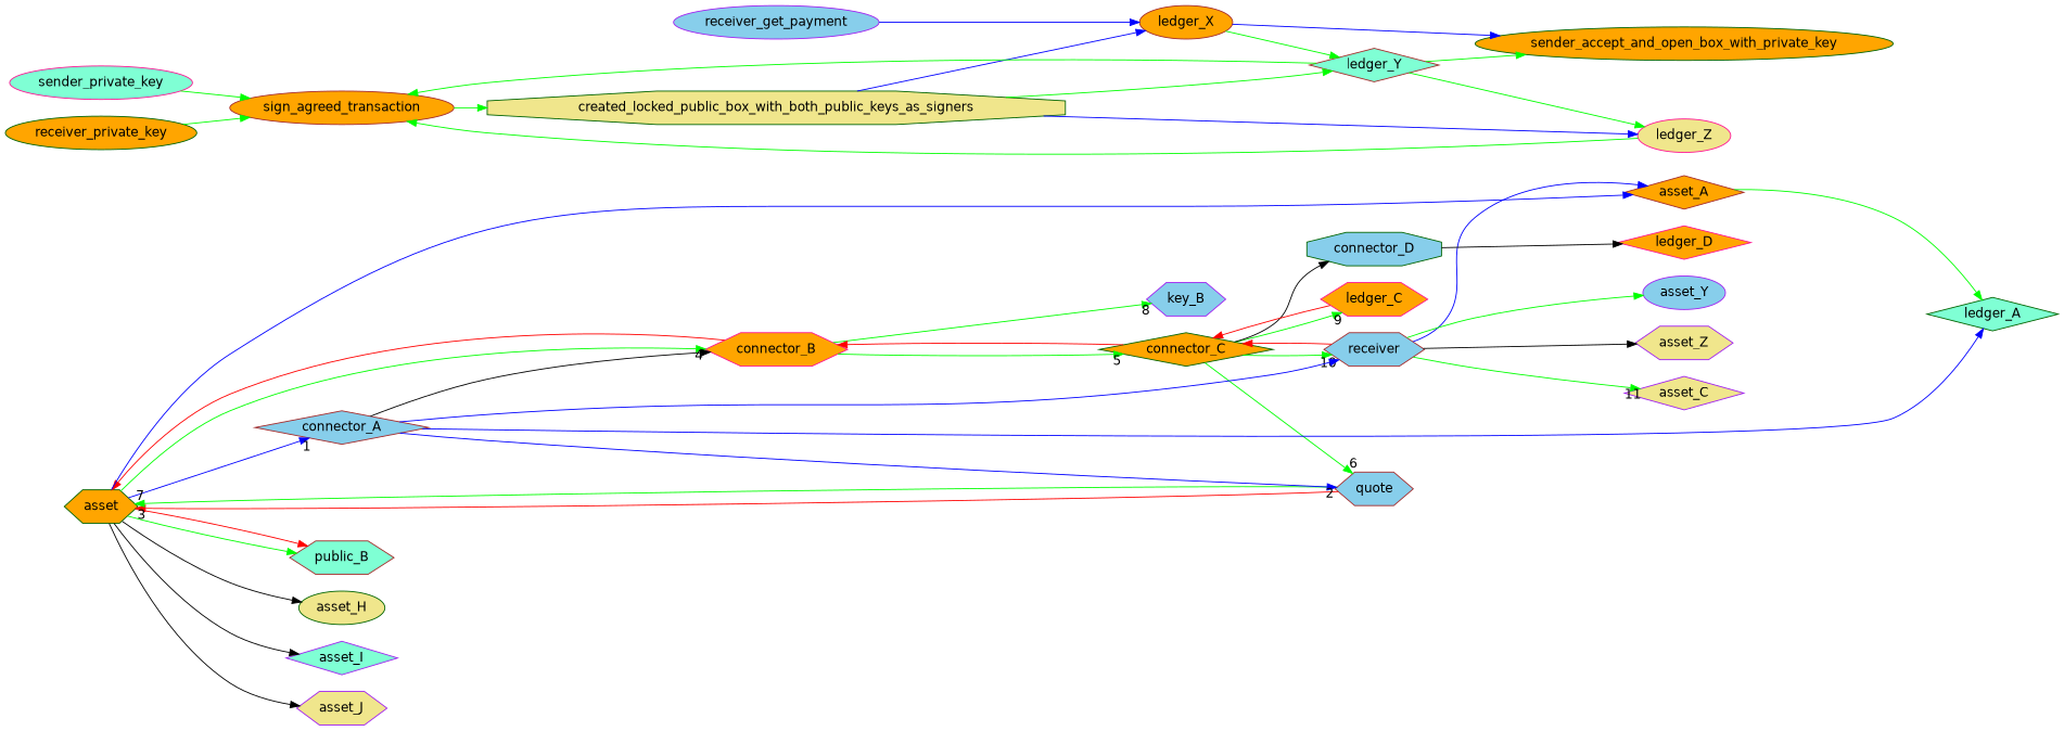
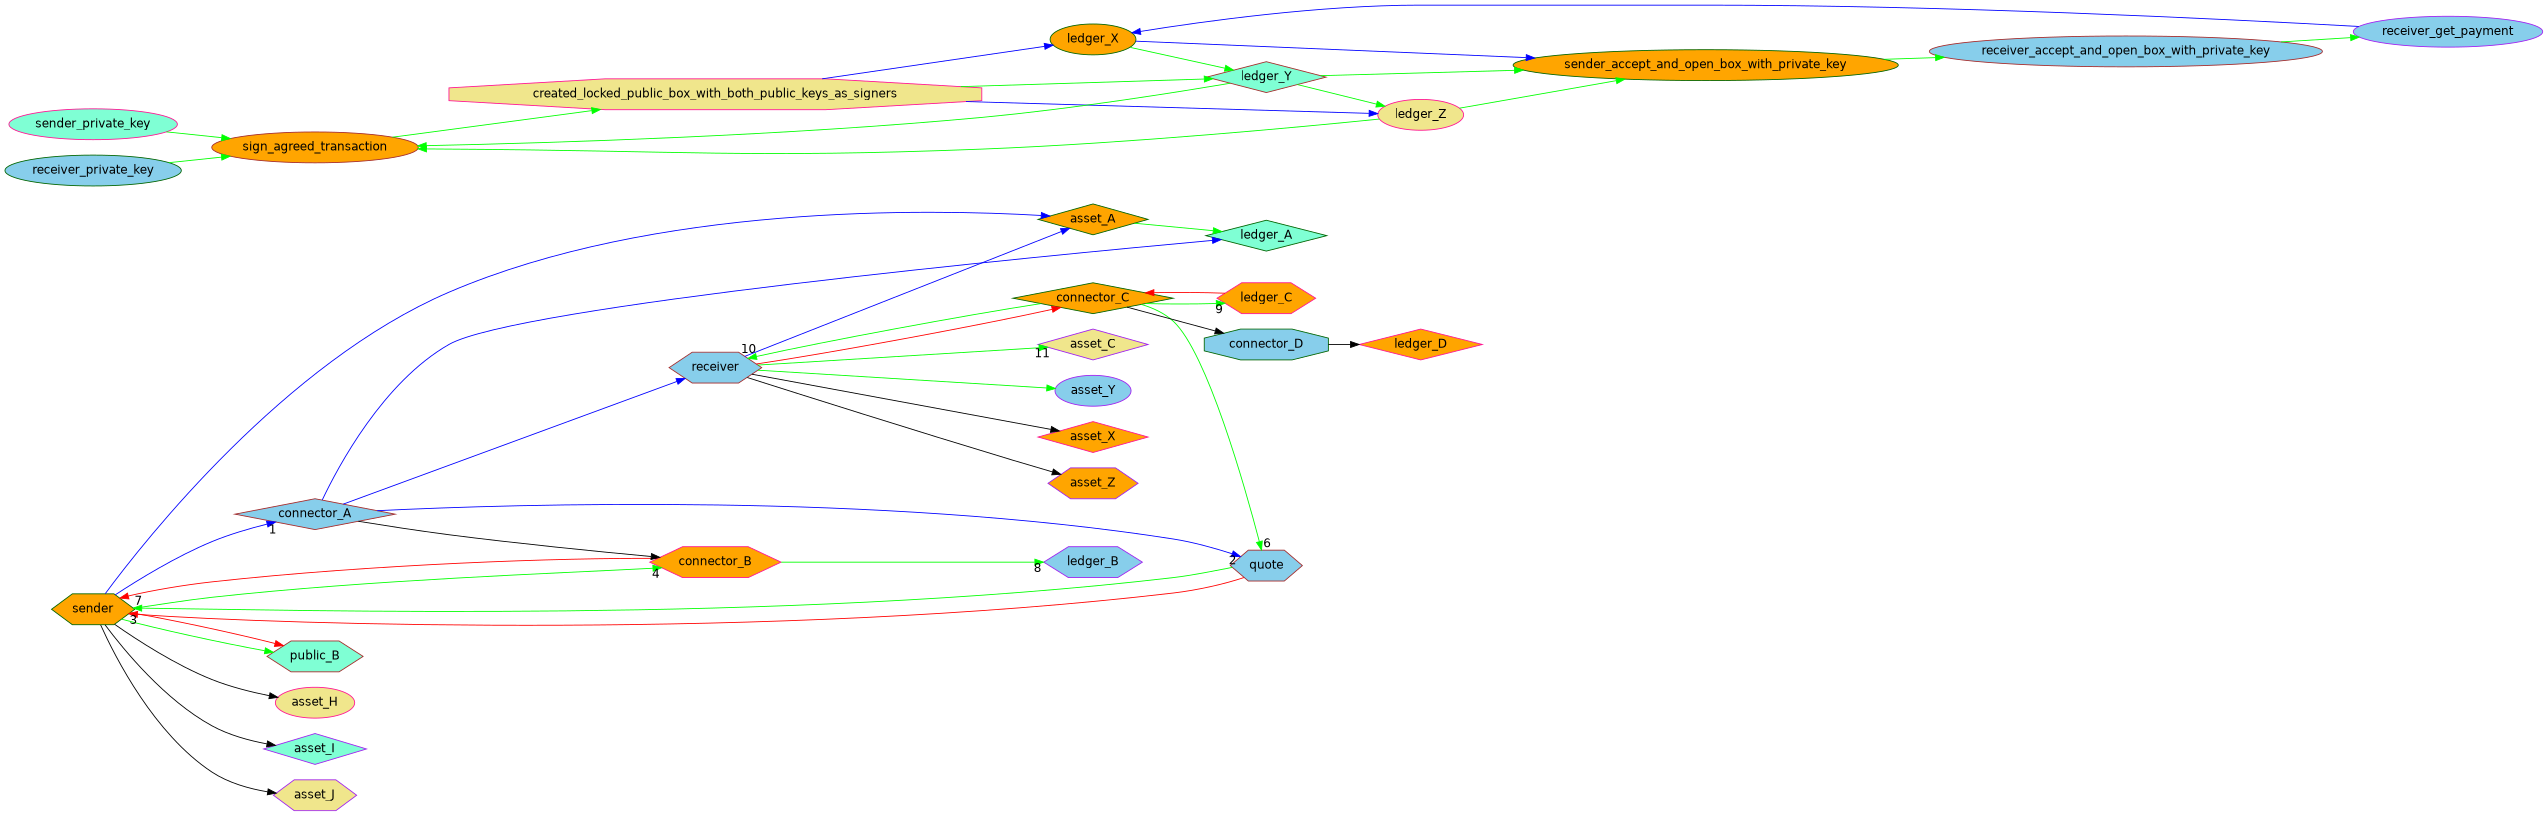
  digraph {
    fontname="DejaVu Sans"
    rankdir=LR
    node [color=darkgreen fillcolor=orange fontname="DejaVu Sans" shape=ellipse style=filled]
    edge [color=green fontname="DejaVu Sans"]
    ledger_A [fillcolor=aquamarine shape=diamond]
-   ledger_B [color=purple fillcolor=skyblue shape=hexagon label=key_B]
+   ledger_B [color=purple fillcolor=skyblue shape=hexagon]
    connector_B [color=deeppink shape=hexagon]
    connector_C [shape=diamond]
-   sender [shape=hexagon label=asset]
+   sender [shape=hexagon]
    ledger_C [color=deeppink shape=hexagon]
    receiver [color=brown fillcolor=skyblue shape=hexagon]
    quote [color=brown fillcolor=skyblue shape=hexagon]
    connector_D [fillcolor=skyblue shape=octagon]
    ledger_D [color=deeppink shape=diamond]
-   asset_A [color=brown shape=diamond]
+   asset_A [shape=diamond]
    n12 [color=brown fillcolor=aquamarine label=public_B shape=hexagon]
-   asset_H [fillcolor=khaki]
+   asset_H [color=deeppink fillcolor=khaki]
    asset_I [color=purple fillcolor=aquamarine shape=diamond]
    asset_J [color=purple fillcolor=khaki shape=hexagon]
    connector_A [color=brown fillcolor=skyblue shape=diamond]
    asset_C [color=purple fillcolor=khaki shape=diamond]
    asset_Y [color=purple fillcolor=skyblue]
-   asset_Z [color=purple fillcolor=khaki shape=hexagon]
+   asset_X [color=deeppink shape=diamond]
+   asset_Z [color=purple shape=hexagon]
    sender_private_key [color=deeppink fillcolor=aquamarine]
    sign_agreed_transaction [color=brown]
-   created_locked_public_box_with_both_public_keys_as_signers [fillcolor=khaki shape=octagon]
-   ledger_X [color=brown]
+   created_locked_public_box_with_both_public_keys_as_signers [color=deeppink fillcolor=khaki shape=octagon]
+   ledger_X
    ledger_Y [color=brown fillcolor=aquamarine shape=diamond]
    ledger_Z [color=deeppink fillcolor=khaki]
-   receiver_private_key
+   receiver_private_key [fillcolor=skyblue]
    sender_accept_and_open_box_with_private_key
+   receiver_accept_and_open_box_with_private_key [color=brown fillcolor=skyblue]
    receiver_get_payment [color=purple fillcolor=skyblue]
    connector_B -> ledger_B [headlabel=8 labelangle=50]
-   connector_B -> connector_C [headlabel=5 labelangle=50]
    connector_B -> sender [color=red]
-   connector_C -> connector_B [color=red]
    connector_C -> ledger_C [headlabel=9 labelangle=50]
    connector_C -> receiver [headlabel=10 labelangle=70]
    connector_C -> quote [headlabel=6 labelangle=-60]
    connector_C -> connector_D [color=""]
    sender -> connector_B [headlabel=4 labelangle=50]
    sender -> asset_A [color=blue]
    sender -> n12
    sender -> n12 [color=red]
    sender -> asset_H [color=""]
    sender -> asset_I [color=""]
    sender -> asset_J [color=""]
    sender -> connector_A [color=blue headlabel=1 labelangle=60]
    ledger_C -> connector_C [color=red]
    receiver -> connector_C [color=red]
    receiver -> asset_A [color=blue]
    receiver -> asset_C [headlabel=11 labelangle=50]
    receiver -> asset_Y
+   receiver -> asset_X [color=""]
    receiver -> asset_Z [color=""]
    quote -> sender [color=red headlabel=3 labelangle=-50]
    quote -> sender [headlabel=7 labelangle=50]
    connector_D -> ledger_D [color=""]
    asset_A -> ledger_A
    connector_A -> ledger_A [color=blue]
    connector_A -> connector_B [color=""]
    connector_A -> receiver [color=blue]
    connector_A -> quote [color=blue headlabel=2 labelangle=50]
    sender_private_key -> sign_agreed_transaction
    sign_agreed_transaction -> created_locked_public_box_with_both_public_keys_as_signers
    created_locked_public_box_with_both_public_keys_as_signers -> ledger_X [color=blue]
    created_locked_public_box_with_both_public_keys_as_signers -> ledger_Y
    created_locked_public_box_with_both_public_keys_as_signers -> ledger_Z [color=blue]
    ledger_X -> ledger_Y
    ledger_X -> sender_accept_and_open_box_with_private_key [color=blue]
    ledger_Y -> sign_agreed_transaction
    ledger_Y -> ledger_Z
    ledger_Y -> sender_accept_and_open_box_with_private_key
    ledger_Z -> sign_agreed_transaction
+   ledger_Z -> sender_accept_and_open_box_with_private_key
    receiver_private_key -> sign_agreed_transaction
+   sender_accept_and_open_box_with_private_key -> receiver_accept_and_open_box_with_private_key
+   receiver_accept_and_open_box_with_private_key -> receiver_get_payment
    receiver_get_payment -> ledger_X [color=blue]
  }
